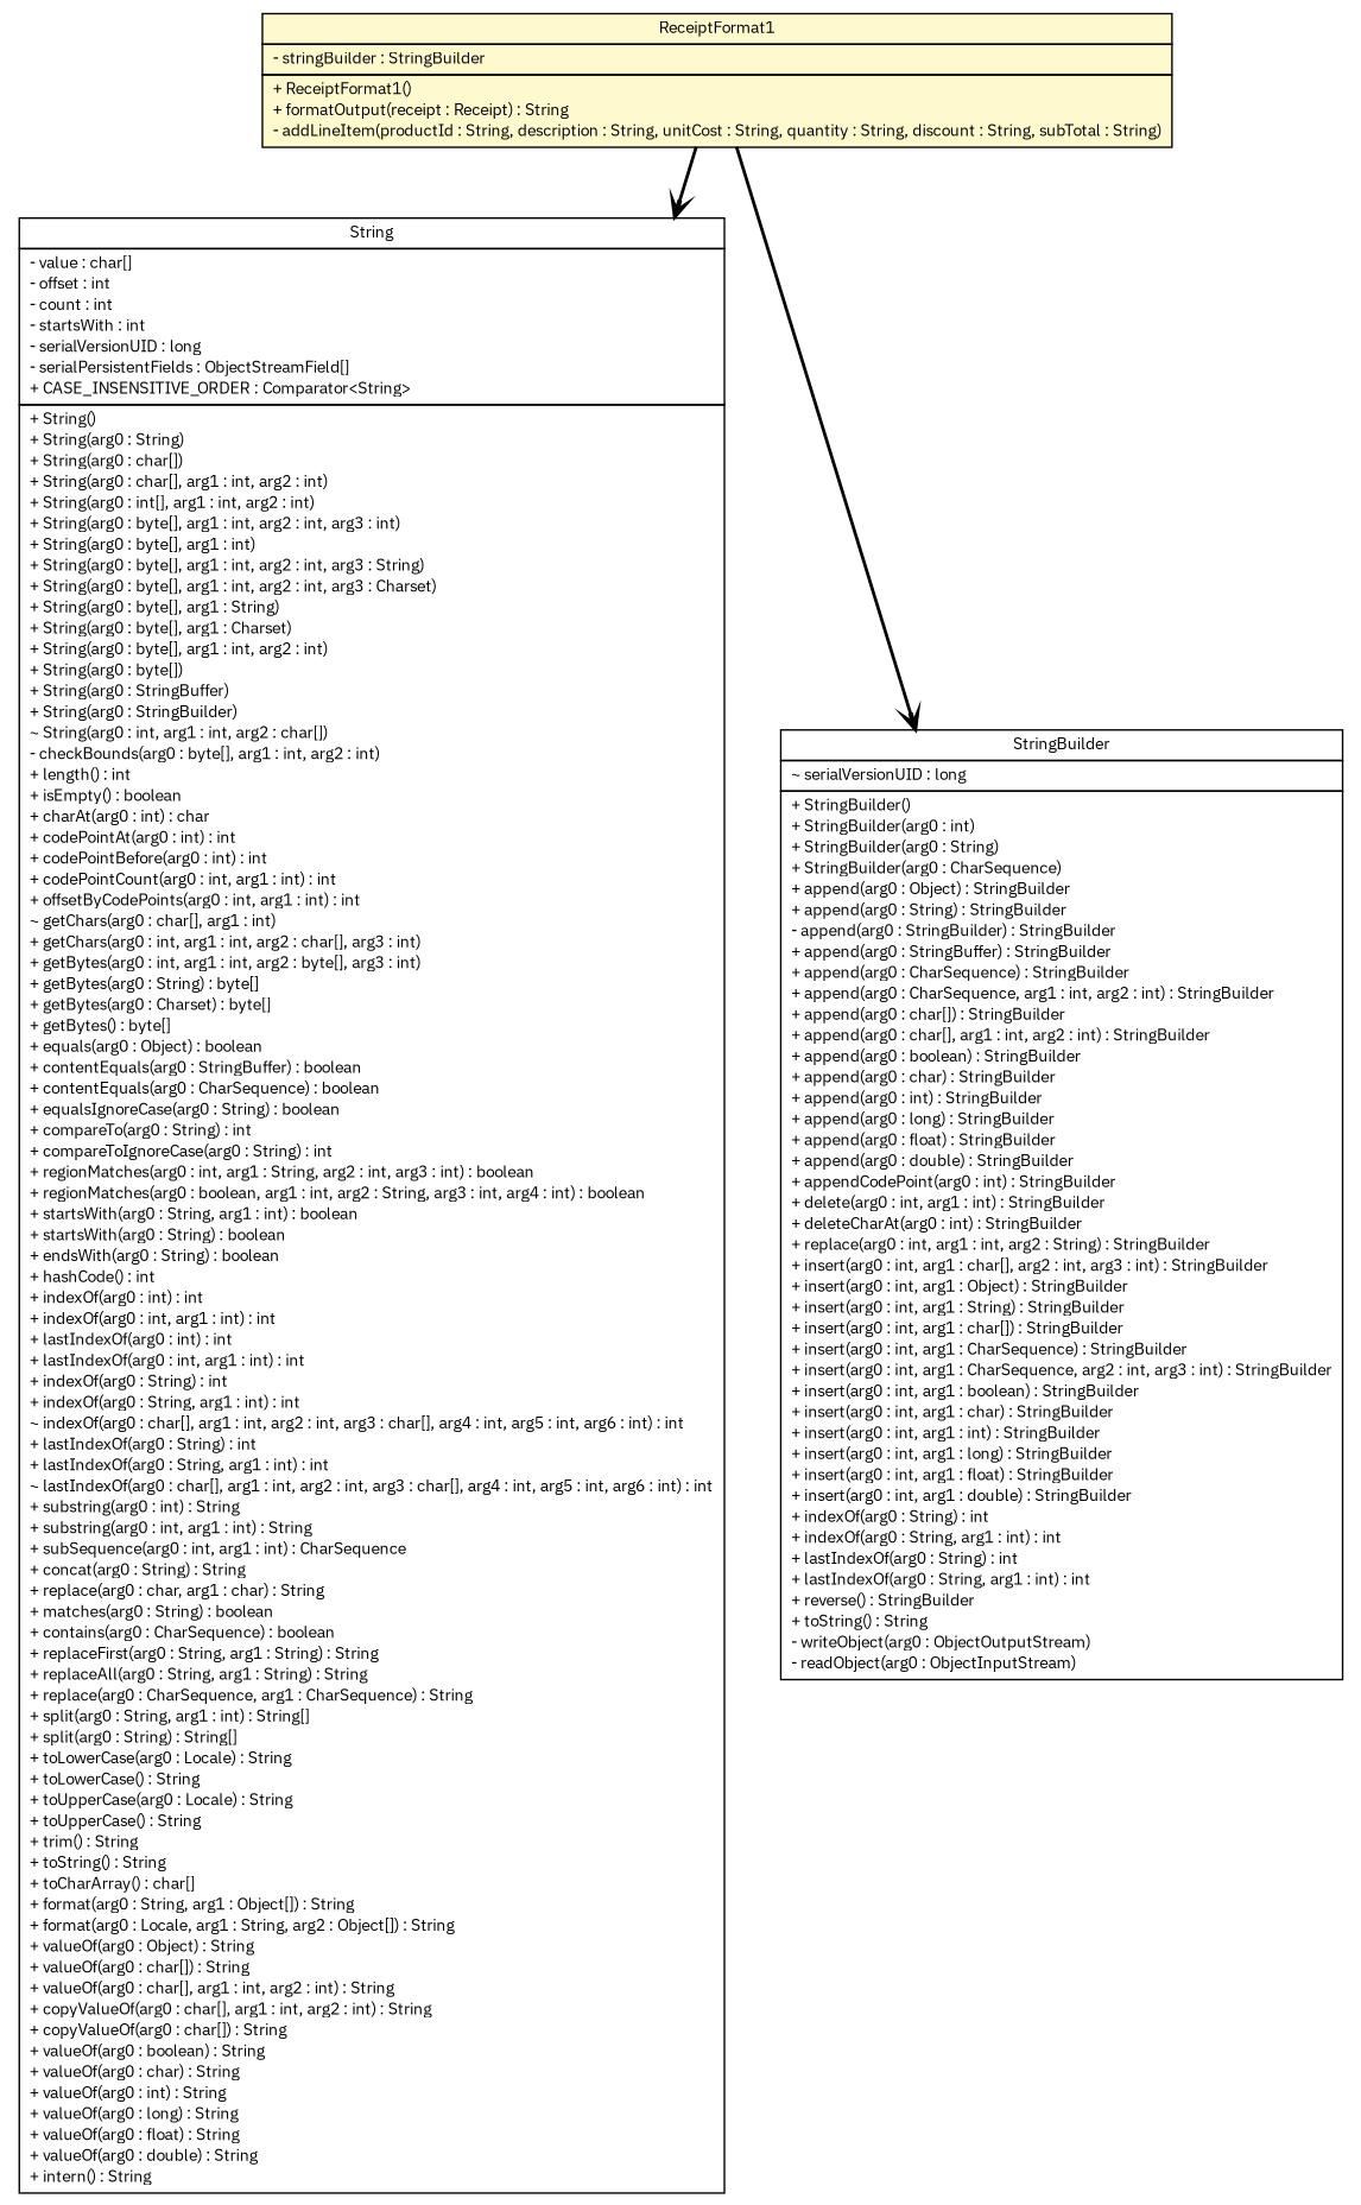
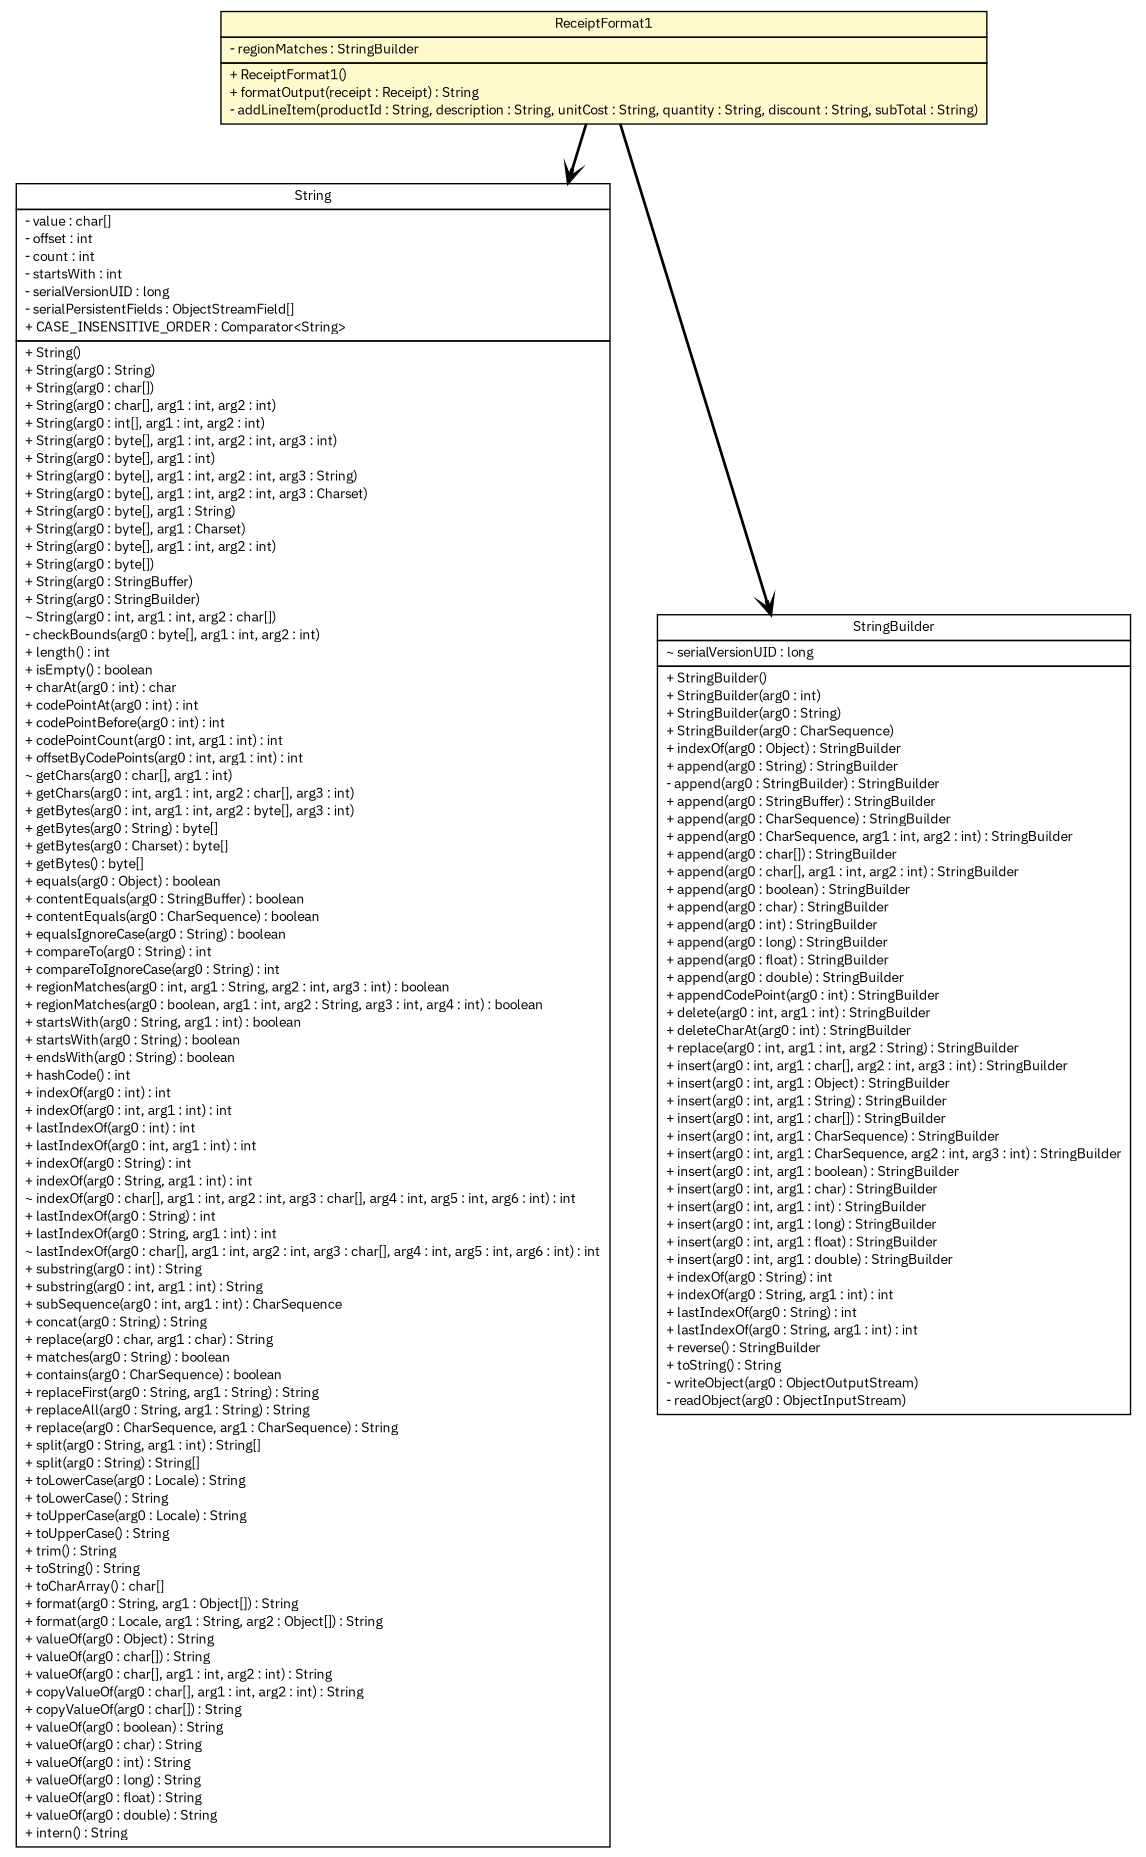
  digraph {
    fontname="IBM Plex Sans"
    nodesep=0.25
    ranksep=0.5
    node [fontcolor=black fontname="IBM Plex Sans" fontsize=10.0 shape=plaintext]
    edge [arrowhead=open color=black fontcolor=black fontname="IBM Plex Sans" fontsize=10.0 headport=p labelfontname=arial labelfontsize=10 style=bold tailport=p]
-   n1 [label=<<table title="wctc.advancedjava.lab.DiscountStrategy.ReceiptFormat1" border="0" cellborder="1" cellspacing="0" cellpadding="2" port="p" bgcolor="lemonChiffon" href="./ReceiptFormat1.html"> 		<tr><td><table border="0" cellspacing="0" cellpadding="1"> <tr><td align="center" balign="center"> ReceiptFormat1 </td></tr> 		</table></td></tr> 		<tr><td><table border="0" cellspacing="0" cellpadding="1"> <tr><td align="left" balign="left"> - stringBuilder : StringBuilder </td></tr> 		</table></td></tr> 		<tr><td><table border="0" cellspacing="0" cellpadding="1"> <tr><td align="left" balign="left"> + ReceiptFormat1() </td></tr> <tr><td align="left" balign="left"> + formatOutput(receipt : Receipt) : String </td></tr> <tr><td align="left" balign="left"> - addLineItem(productId : String, description : String, unitCost : String, quantity : String, discount : String, subTotal : String) </td></tr> 		</table></td></tr> 		</table>>]
+   n1 [label=<<table title="wctc.advancedjava.lab.DiscountStrategy.ReceiptFormat1" border="0" cellborder="1" cellspacing="0" cellpadding="2" port="p" bgcolor="lemonChiffon" href="./ReceiptFormat1.html"> 		<tr><td><table border="0" cellspacing="0" cellpadding="1"> <tr><td align="center" balign="center"> ReceiptFormat1 </td></tr> 		</table></td></tr> 		<tr><td><table border="0" cellspacing="0" cellpadding="1"> <tr><td align="left" balign="left"> - regionMatches : StringBuilder </td></tr> 		</table></td></tr> 		<tr><td><table border="0" cellspacing="0" cellpadding="1"> <tr><td align="left" balign="left"> + ReceiptFormat1() </td></tr> <tr><td align="left" balign="left"> + formatOutput(receipt : Receipt) : String </td></tr> <tr><td align="left" balign="left"> - addLineItem(productId : String, description : String, unitCost : String, quantity : String, discount : String, subTotal : String) </td></tr> 		</table></td></tr> 		</table>>]
    n2 [label=<<table title="java.lang.String" border="0" cellborder="1" cellspacing="0" cellpadding="2" port="p" href="http://java.sun.com/j2se/1.4.2/docs/api/java/lang/String.html"> 		<tr><td><table border="0" cellspacing="0" cellpadding="1"> <tr><td align="center" balign="center"> String </td></tr> 		</table></td></tr> 		<tr><td><table border="0" cellspacing="0" cellpadding="1"> <tr><td align="left" balign="left"> - value : char[] </td></tr> <tr><td align="left" balign="left"> - offset : int </td></tr> <tr><td align="left" balign="left"> - count : int </td></tr> <tr><td align="left" balign="left"> - startsWith : int </td></tr> <tr><td align="left" balign="left"> - serialVersionUID : long </td></tr> <tr><td align="left" balign="left"> - serialPersistentFields : ObjectStreamField[] </td></tr> <tr><td align="left" balign="left"> + CASE_INSENSITIVE_ORDER : Comparator&lt;String&gt; </td></tr> 		</table></td></tr> 		<tr><td><table border="0" cellspacing="0" cellpadding="1"> <tr><td align="left" balign="left"> + String() </td></tr> <tr><td align="left" balign="left"> + String(arg0 : String) </td></tr> <tr><td align="left" balign="left"> + String(arg0 : char[]) </td></tr> <tr><td align="left" balign="left"> + String(arg0 : char[], arg1 : int, arg2 : int) </td></tr> <tr><td align="left" balign="left"> + String(arg0 : int[], arg1 : int, arg2 : int) </td></tr> <tr><td align="left" balign="left"> + String(arg0 : byte[], arg1 : int, arg2 : int, arg3 : int) </td></tr> <tr><td align="left" balign="left"> + String(arg0 : byte[], arg1 : int) </td></tr> <tr><td align="left" balign="left"> + String(arg0 : byte[], arg1 : int, arg2 : int, arg3 : String) </td></tr> <tr><td align="left" balign="left"> + String(arg0 : byte[], arg1 : int, arg2 : int, arg3 : Charset) </td></tr> <tr><td align="left" balign="left"> + String(arg0 : byte[], arg1 : String) </td></tr> <tr><td align="left" balign="left"> + String(arg0 : byte[], arg1 : Charset) </td></tr> <tr><td align="left" balign="left"> + String(arg0 : byte[], arg1 : int, arg2 : int) </td></tr> <tr><td align="left" balign="left"> + String(arg0 : byte[]) </td></tr> <tr><td align="left" balign="left"> + String(arg0 : StringBuffer) </td></tr> <tr><td align="left" balign="left"> + String(arg0 : StringBuilder) </td></tr> <tr><td align="left" balign="left"> ~ String(arg0 : int, arg1 : int, arg2 : char[]) </td></tr> <tr><td align="left" balign="left"> - checkBounds(arg0 : byte[], arg1 : int, arg2 : int) </td></tr> <tr><td align="left" balign="left"> + length() : int </td></tr> <tr><td align="left" balign="left"> + isEmpty() : boolean </td></tr> <tr><td align="left" balign="left"> + charAt(arg0 : int) : char </td></tr> <tr><td align="left" balign="left"> + codePointAt(arg0 : int) : int </td></tr> <tr><td align="left" balign="left"> + codePointBefore(arg0 : int) : int </td></tr> <tr><td align="left" balign="left"> + codePointCount(arg0 : int, arg1 : int) : int </td></tr> <tr><td align="left" balign="left"> + offsetByCodePoints(arg0 : int, arg1 : int) : int </td></tr> <tr><td align="left" balign="left"> ~ getChars(arg0 : char[], arg1 : int) </td></tr> <tr><td align="left" balign="left"> + getChars(arg0 : int, arg1 : int, arg2 : char[], arg3 : int) </td></tr> <tr><td align="left" balign="left"> + getBytes(arg0 : int, arg1 : int, arg2 : byte[], arg3 : int) </td></tr> <tr><td align="left" balign="left"> + getBytes(arg0 : String) : byte[] </td></tr> <tr><td align="left" balign="left"> + getBytes(arg0 : Charset) : byte[] </td></tr> <tr><td align="left" balign="left"> + getBytes() : byte[] </td></tr> <tr><td align="left" balign="left"> + equals(arg0 : Object) : boolean </td></tr> <tr><td align="left" balign="left"> + contentEquals(arg0 : StringBuffer) : boolean </td></tr> <tr><td align="left" balign="left"> + contentEquals(arg0 : CharSequence) : boolean </td></tr> <tr><td align="left" balign="left"> + equalsIgnoreCase(arg0 : String) : boolean </td></tr> <tr><td align="left" balign="left"> + compareTo(arg0 : String) : int </td></tr> <tr><td align="left" balign="left"> + compareToIgnoreCase(arg0 : String) : int </td></tr> <tr><td align="left" balign="left"> + regionMatches(arg0 : int, arg1 : String, arg2 : int, arg3 : int) : boolean </td></tr> <tr><td align="left" balign="left"> + regionMatches(arg0 : boolean, arg1 : int, arg2 : String, arg3 : int, arg4 : int) : boolean </td></tr> <tr><td align="left" balign="left"> + startsWith(arg0 : String, arg1 : int) : boolean </td></tr> <tr><td align="left" balign="left"> + startsWith(arg0 : String) : boolean </td></tr> <tr><td align="left" balign="left"> + endsWith(arg0 : String) : boolean </td></tr> <tr><td align="left" balign="left"> + hashCode() : int </td></tr> <tr><td align="left" balign="left"> + indexOf(arg0 : int) : int </td></tr> <tr><td align="left" balign="left"> + indexOf(arg0 : int, arg1 : int) : int </td></tr> <tr><td align="left" balign="left"> + lastIndexOf(arg0 : int) : int </td></tr> <tr><td align="left" balign="left"> + lastIndexOf(arg0 : int, arg1 : int) : int </td></tr> <tr><td align="left" balign="left"> + indexOf(arg0 : String) : int </td></tr> <tr><td align="left" balign="left"> + indexOf(arg0 : String, arg1 : int) : int </td></tr> <tr><td align="left" balign="left"> ~ indexOf(arg0 : char[], arg1 : int, arg2 : int, arg3 : char[], arg4 : int, arg5 : int, arg6 : int) : int </td></tr> <tr><td align="left" balign="left"> + lastIndexOf(arg0 : String) : int </td></tr> <tr><td align="left" balign="left"> + lastIndexOf(arg0 : String, arg1 : int) : int </td></tr> <tr><td align="left" balign="left"> ~ lastIndexOf(arg0 : char[], arg1 : int, arg2 : int, arg3 : char[], arg4 : int, arg5 : int, arg6 : int) : int </td></tr> <tr><td align="left" balign="left"> + substring(arg0 : int) : String </td></tr> <tr><td align="left" balign="left"> + substring(arg0 : int, arg1 : int) : String </td></tr> <tr><td align="left" balign="left"> + subSequence(arg0 : int, arg1 : int) : CharSequence </td></tr> <tr><td align="left" balign="left"> + concat(arg0 : String) : String </td></tr> <tr><td align="left" balign="left"> + replace(arg0 : char, arg1 : char) : String </td></tr> <tr><td align="left" balign="left"> + matches(arg0 : String) : boolean </td></tr> <tr><td align="left" balign="left"> + contains(arg0 : CharSequence) : boolean </td></tr> <tr><td align="left" balign="left"> + replaceFirst(arg0 : String, arg1 : String) : String </td></tr> <tr><td align="left" balign="left"> + replaceAll(arg0 : String, arg1 : String) : String </td></tr> <tr><td align="left" balign="left"> + replace(arg0 : CharSequence, arg1 : CharSequence) : String </td></tr> <tr><td align="left" balign="left"> + split(arg0 : String, arg1 : int) : String[] </td></tr> <tr><td align="left" balign="left"> + split(arg0 : String) : String[] </td></tr> <tr><td align="left" balign="left"> + toLowerCase(arg0 : Locale) : String </td></tr> <tr><td align="left" balign="left"> + toLowerCase() : String </td></tr> <tr><td align="left" balign="left"> + toUpperCase(arg0 : Locale) : String </td></tr> <tr><td align="left" balign="left"> + toUpperCase() : String </td></tr> <tr><td align="left" balign="left"> + trim() : String </td></tr> <tr><td align="left" balign="left"> + toString() : String </td></tr> <tr><td align="left" balign="left"> + toCharArray() : char[] </td></tr> <tr><td align="left" balign="left"> + format(arg0 : String, arg1 : Object[]) : String </td></tr> <tr><td align="left" balign="left"> + format(arg0 : Locale, arg1 : String, arg2 : Object[]) : String </td></tr> <tr><td align="left" balign="left"> + valueOf(arg0 : Object) : String </td></tr> <tr><td align="left" balign="left"> + valueOf(arg0 : char[]) : String </td></tr> <tr><td align="left" balign="left"> + valueOf(arg0 : char[], arg1 : int, arg2 : int) : String </td></tr> <tr><td align="left" balign="left"> + copyValueOf(arg0 : char[], arg1 : int, arg2 : int) : String </td></tr> <tr><td align="left" balign="left"> + copyValueOf(arg0 : char[]) : String </td></tr> <tr><td align="left" balign="left"> + valueOf(arg0 : boolean) : String </td></tr> <tr><td align="left" balign="left"> + valueOf(arg0 : char) : String </td></tr> <tr><td align="left" balign="left"> + valueOf(arg0 : int) : String </td></tr> <tr><td align="left" balign="left"> + valueOf(arg0 : long) : String </td></tr> <tr><td align="left" balign="left"> + valueOf(arg0 : float) : String </td></tr> <tr><td align="left" balign="left"> + valueOf(arg0 : double) : String </td></tr> <tr><td align="left" balign="left"> + intern() : String </td></tr> 		</table></td></tr> 		</table>>]
-   n3 [label=<<table title="java.lang.StringBuilder" border="0" cellborder="1" cellspacing="0" cellpadding="2" port="p" href="http://java.sun.com/j2se/1.4.2/docs/api/java/lang/StringBuilder.html"> 		<tr><td><table border="0" cellspacing="0" cellpadding="1"> <tr><td align="center" balign="center"> StringBuilder </td></tr> 		</table></td></tr> 		<tr><td><table border="0" cellspacing="0" cellpadding="1"> <tr><td align="left" balign="left"> ~ serialVersionUID : long </td></tr> 		</table></td></tr> 		<tr><td><table border="0" cellspacing="0" cellpadding="1"> <tr><td align="left" balign="left"> + StringBuilder() </td></tr> <tr><td align="left" balign="left"> + StringBuilder(arg0 : int) </td></tr> <tr><td align="left" balign="left"> + StringBuilder(arg0 : String) </td></tr> <tr><td align="left" balign="left"> + StringBuilder(arg0 : CharSequence) </td></tr> <tr><td align="left" balign="left"> + append(arg0 : Object) : StringBuilder </td></tr> <tr><td align="left" balign="left"> + append(arg0 : String) : StringBuilder </td></tr> <tr><td align="left" balign="left"> - append(arg0 : StringBuilder) : StringBuilder </td></tr> <tr><td align="left" balign="left"> + append(arg0 : StringBuffer) : StringBuilder </td></tr> <tr><td align="left" balign="left"> + append(arg0 : CharSequence) : StringBuilder </td></tr> <tr><td align="left" balign="left"> + append(arg0 : CharSequence, arg1 : int, arg2 : int) : StringBuilder </td></tr> <tr><td align="left" balign="left"> + append(arg0 : char[]) : StringBuilder </td></tr> <tr><td align="left" balign="left"> + append(arg0 : char[], arg1 : int, arg2 : int) : StringBuilder </td></tr> <tr><td align="left" balign="left"> + append(arg0 : boolean) : StringBuilder </td></tr> <tr><td align="left" balign="left"> + append(arg0 : char) : StringBuilder </td></tr> <tr><td align="left" balign="left"> + append(arg0 : int) : StringBuilder </td></tr> <tr><td align="left" balign="left"> + append(arg0 : long) : StringBuilder </td></tr> <tr><td align="left" balign="left"> + append(arg0 : float) : StringBuilder </td></tr> <tr><td align="left" balign="left"> + append(arg0 : double) : StringBuilder </td></tr> <tr><td align="left" balign="left"> + appendCodePoint(arg0 : int) : StringBuilder </td></tr> <tr><td align="left" balign="left"> + delete(arg0 : int, arg1 : int) : StringBuilder </td></tr> <tr><td align="left" balign="left"> + deleteCharAt(arg0 : int) : StringBuilder </td></tr> <tr><td align="left" balign="left"> + replace(arg0 : int, arg1 : int, arg2 : String) : StringBuilder </td></tr> <tr><td align="left" balign="left"> + insert(arg0 : int, arg1 : char[], arg2 : int, arg3 : int) : StringBuilder </td></tr> <tr><td align="left" balign="left"> + insert(arg0 : int, arg1 : Object) : StringBuilder </td></tr> <tr><td align="left" balign="left"> + insert(arg0 : int, arg1 : String) : StringBuilder </td></tr> <tr><td align="left" balign="left"> + insert(arg0 : int, arg1 : char[]) : StringBuilder </td></tr> <tr><td align="left" balign="left"> + insert(arg0 : int, arg1 : CharSequence) : StringBuilder </td></tr> <tr><td align="left" balign="left"> + insert(arg0 : int, arg1 : CharSequence, arg2 : int, arg3 : int) : StringBuilder </td></tr> <tr><td align="left" balign="left"> + insert(arg0 : int, arg1 : boolean) : StringBuilder </td></tr> <tr><td align="left" balign="left"> + insert(arg0 : int, arg1 : char) : StringBuilder </td></tr> <tr><td align="left" balign="left"> + insert(arg0 : int, arg1 : int) : StringBuilder </td></tr> <tr><td align="left" balign="left"> + insert(arg0 : int, arg1 : long) : StringBuilder </td></tr> <tr><td align="left" balign="left"> + insert(arg0 : int, arg1 : float) : StringBuilder </td></tr> <tr><td align="left" balign="left"> + insert(arg0 : int, arg1 : double) : StringBuilder </td></tr> <tr><td align="left" balign="left"> + indexOf(arg0 : String) : int </td></tr> <tr><td align="left" balign="left"> + indexOf(arg0 : String, arg1 : int) : int </td></tr> <tr><td align="left" balign="left"> + lastIndexOf(arg0 : String) : int </td></tr> <tr><td align="left" balign="left"> + lastIndexOf(arg0 : String, arg1 : int) : int </td></tr> <tr><td align="left" balign="left"> + reverse() : StringBuilder </td></tr> <tr><td align="left" balign="left"> + toString() : String </td></tr> <tr><td align="left" balign="left"> - writeObject(arg0 : ObjectOutputStream) </td></tr> <tr><td align="left" balign="left"> - readObject(arg0 : ObjectInputStream) </td></tr> 		</table></td></tr> 		</table>>]
+   n3 [label=<<table title="java.lang.StringBuilder" border="0" cellborder="1" cellspacing="0" cellpadding="2" port="p" href="http://java.sun.com/j2se/1.4.2/docs/api/java/lang/StringBuilder.html"> 		<tr><td><table border="0" cellspacing="0" cellpadding="1"> <tr><td align="center" balign="center"> StringBuilder </td></tr> 		</table></td></tr> 		<tr><td><table border="0" cellspacing="0" cellpadding="1"> <tr><td align="left" balign="left"> ~ serialVersionUID : long </td></tr> 		</table></td></tr> 		<tr><td><table border="0" cellspacing="0" cellpadding="1"> <tr><td align="left" balign="left"> + StringBuilder() </td></tr> <tr><td align="left" balign="left"> + StringBuilder(arg0 : int) </td></tr> <tr><td align="left" balign="left"> + StringBuilder(arg0 : String) </td></tr> <tr><td align="left" balign="left"> + StringBuilder(arg0 : CharSequence) </td></tr> <tr><td align="left" balign="left"> + indexOf(arg0 : Object) : StringBuilder </td></tr> <tr><td align="left" balign="left"> + append(arg0 : String) : StringBuilder </td></tr> <tr><td align="left" balign="left"> - append(arg0 : StringBuilder) : StringBuilder </td></tr> <tr><td align="left" balign="left"> + append(arg0 : StringBuffer) : StringBuilder </td></tr> <tr><td align="left" balign="left"> + append(arg0 : CharSequence) : StringBuilder </td></tr> <tr><td align="left" balign="left"> + append(arg0 : CharSequence, arg1 : int, arg2 : int) : StringBuilder </td></tr> <tr><td align="left" balign="left"> + append(arg0 : char[]) : StringBuilder </td></tr> <tr><td align="left" balign="left"> + append(arg0 : char[], arg1 : int, arg2 : int) : StringBuilder </td></tr> <tr><td align="left" balign="left"> + append(arg0 : boolean) : StringBuilder </td></tr> <tr><td align="left" balign="left"> + append(arg0 : char) : StringBuilder </td></tr> <tr><td align="left" balign="left"> + append(arg0 : int) : StringBuilder </td></tr> <tr><td align="left" balign="left"> + append(arg0 : long) : StringBuilder </td></tr> <tr><td align="left" balign="left"> + append(arg0 : float) : StringBuilder </td></tr> <tr><td align="left" balign="left"> + append(arg0 : double) : StringBuilder </td></tr> <tr><td align="left" balign="left"> + appendCodePoint(arg0 : int) : StringBuilder </td></tr> <tr><td align="left" balign="left"> + delete(arg0 : int, arg1 : int) : StringBuilder </td></tr> <tr><td align="left" balign="left"> + deleteCharAt(arg0 : int) : StringBuilder </td></tr> <tr><td align="left" balign="left"> + replace(arg0 : int, arg1 : int, arg2 : String) : StringBuilder </td></tr> <tr><td align="left" balign="left"> + insert(arg0 : int, arg1 : char[], arg2 : int, arg3 : int) : StringBuilder </td></tr> <tr><td align="left" balign="left"> + insert(arg0 : int, arg1 : Object) : StringBuilder </td></tr> <tr><td align="left" balign="left"> + insert(arg0 : int, arg1 : String) : StringBuilder </td></tr> <tr><td align="left" balign="left"> + insert(arg0 : int, arg1 : char[]) : StringBuilder </td></tr> <tr><td align="left" balign="left"> + insert(arg0 : int, arg1 : CharSequence) : StringBuilder </td></tr> <tr><td align="left" balign="left"> + insert(arg0 : int, arg1 : CharSequence, arg2 : int, arg3 : int) : StringBuilder </td></tr> <tr><td align="left" balign="left"> + insert(arg0 : int, arg1 : boolean) : StringBuilder </td></tr> <tr><td align="left" balign="left"> + insert(arg0 : int, arg1 : char) : StringBuilder </td></tr> <tr><td align="left" balign="left"> + insert(arg0 : int, arg1 : int) : StringBuilder </td></tr> <tr><td align="left" balign="left"> + insert(arg0 : int, arg1 : long) : StringBuilder </td></tr> <tr><td align="left" balign="left"> + insert(arg0 : int, arg1 : float) : StringBuilder </td></tr> <tr><td align="left" balign="left"> + insert(arg0 : int, arg1 : double) : StringBuilder </td></tr> <tr><td align="left" balign="left"> + indexOf(arg0 : String) : int </td></tr> <tr><td align="left" balign="left"> + indexOf(arg0 : String, arg1 : int) : int </td></tr> <tr><td align="left" balign="left"> + lastIndexOf(arg0 : String) : int </td></tr> <tr><td align="left" balign="left"> + lastIndexOf(arg0 : String, arg1 : int) : int </td></tr> <tr><td align="left" balign="left"> + reverse() : StringBuilder </td></tr> <tr><td align="left" balign="left"> + toString() : String </td></tr> <tr><td align="left" balign="left"> - writeObject(arg0 : ObjectOutputStream) </td></tr> <tr><td align="left" balign="left"> - readObject(arg0 : ObjectInputStream) </td></tr> 		</table></td></tr> 		</table>>]
    n1 -> n2
    n1 -> n3
  }
